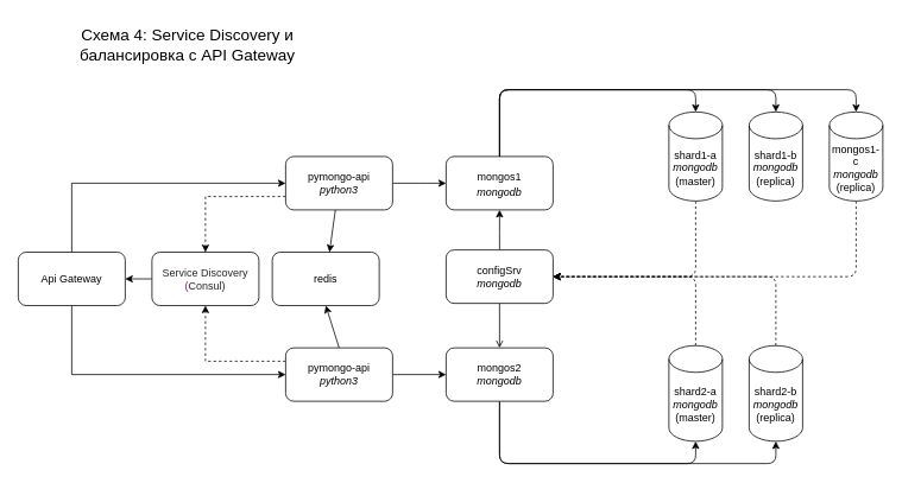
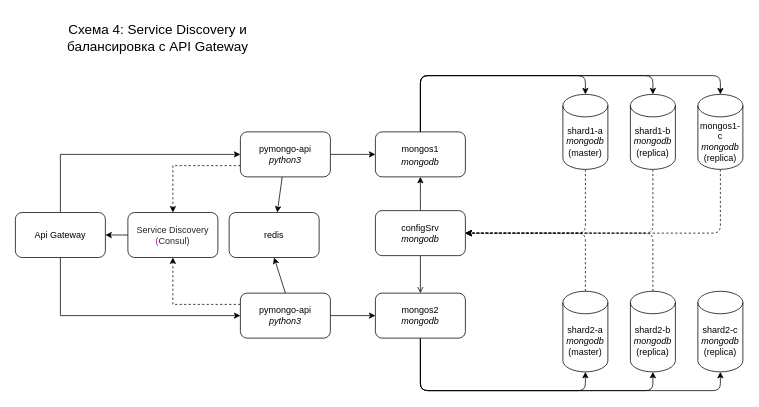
  <mxCell id="0" />
  <mxCell id="1" parent="0" />
  <mxCell id="2" value="Схема 4: Service Discovery и балансировка с API Gateway" style="text;html=1;strokeColor=none;fillColor=none;align=center;verticalAlign=middle;whiteSpace=wrap;rounded=0;fontFamily=Helvetica;fontSize=18;" parent="1" vertex="1"><mxGeometry x="50" y="20" width="320" height="60" as="geometry" /></mxCell>
  <mxCell id="3" style="edgeStyle=orthogonalEdgeStyle;html=1;entryX=1;entryY=0.5;entryDx=0;entryDy=0;dashed=1;exitX=0.5;exitY=0;exitDx=0;exitDy=0;exitPerimeter=0;" edge="1" parent="1" source="10" target="13"><mxGeometry relative="1" as="geometry"><mxPoint x="830" y="242.5" as="sourcePoint" /><Array as="points"><mxPoint x="780" y="310" /></Array></mxGeometry></mxCell>
  <mxCell id="4" style="edgeStyle=orthogonalEdgeStyle;html=1;entryX=1;entryY=0.5;entryDx=0;entryDy=0;dashed=1;exitX=0.5;exitY=1;exitDx=0;exitDy=0;exitPerimeter=0;" edge="1" parent="1" source="9" target="13"><mxGeometry relative="1" as="geometry"><mxPoint x="900" y="-41.5" as="sourcePoint" /><Array as="points"><mxPoint x="780" y="310" /></Array></mxGeometry></mxCell>
  <mxCell id="5" style="edgeStyle=orthogonalEdgeStyle;rounded=0;orthogonalLoop=1;jettySize=auto;html=1;exitX=1;exitY=0.5;exitDx=0;exitDy=0;entryX=0;entryY=0.5;entryDx=0;entryDy=0;" edge="1" parent="1" source="8"><mxGeometry relative="1" as="geometry"><mxPoint x="500" y="205" as="targetPoint" /></mxGeometry></mxCell>
  <mxCell id="6" style="edgeStyle=none;html=1;" edge="1" parent="1" source="8" target="25"><mxGeometry relative="1" as="geometry" /></mxCell>
  <mxCell id="7" style="edgeStyle=orthogonalEdgeStyle;rounded=0;html=1;exitX=0;exitY=0.75;exitDx=0;exitDy=0;entryX=0.5;entryY=0;entryDx=0;entryDy=0;dashed=1;" edge="1" parent="1" source="8" target="30"><mxGeometry relative="1" as="geometry" /></mxCell>
  <mxCell id="8" value="pymongo-api&lt;br&gt;&lt;i&gt;python3&lt;/i&gt;" style="rounded=1;whiteSpace=wrap;html=1;" vertex="1" parent="1"><mxGeometry x="320" y="175" width="120" height="60" as="geometry" /></mxCell>
  <mxCell id="9" value="shard1-a&lt;br&gt;&lt;i&gt;mongodb&lt;/i&gt;&lt;br&gt;(master)" style="shape=cylinder3;whiteSpace=wrap;html=1;boundedLbl=1;backgroundOutline=1;size=15;" vertex="1" parent="1"><mxGeometry x="750" y="125" width="60" height="100" as="geometry" /></mxCell>
  <mxCell id="10" value="shard2-a&lt;br&gt;&lt;i style=&quot;border-color: var(--border-color);&quot;&gt;mongodb&lt;br&gt;&lt;span style=&quot;font-style: normal;&quot;&gt;(master)&lt;/span&gt;&lt;br&gt;&lt;/i&gt;" style="shape=cylinder3;whiteSpace=wrap;html=1;boundedLbl=1;backgroundOutline=1;size=15;" vertex="1" parent="1"><mxGeometry x="750" y="387.5" width="60" height="107.5" as="geometry" /></mxCell>
  <mxCell id="11" style="edgeStyle=orthogonalEdgeStyle;rounded=0;orthogonalLoop=1;jettySize=auto;html=1;" edge="1" parent="1" source="13" target="17"><mxGeometry relative="1" as="geometry"><mxPoint x="560" y="175" as="targetPoint" /><Array as="points"><mxPoint x="560" y="260" /><mxPoint x="560" y="260" /></Array></mxGeometry></mxCell>
  <mxCell id="12" style="edgeStyle=orthogonalEdgeStyle;rounded=0;html=1;exitX=0.5;exitY=1;exitDx=0;exitDy=0;entryX=0.5;entryY=0;entryDx=0;entryDy=0;endArrow=open;" edge="1" parent="1" source="13" target="38"><mxGeometry relative="1" as="geometry" /></mxCell>
  <mxCell id="13" value="configSrv&lt;br&gt;&lt;i style=&quot;border-color: var(--border-color);&quot;&gt;mongodb&lt;/i&gt;" style="rounded=1;whiteSpace=wrap;html=1;" vertex="1" parent="1"><mxGeometry x="500" y="280" width="120" height="60" as="geometry" /></mxCell>
  <mxCell id="14" style="edgeStyle=orthogonalEdgeStyle;rounded=1;html=1;exitX=0.5;exitY=0;exitDx=0;exitDy=0;entryX=0.5;entryY=0;entryDx=0;entryDy=0;entryPerimeter=0;" edge="1" parent="1" source="17" target="9"><mxGeometry relative="1" as="geometry"><Array as="points"><mxPoint x="560" y="100" /><mxPoint x="780" y="100" /></Array></mxGeometry></mxCell>
  <mxCell id="15" style="edgeStyle=orthogonalEdgeStyle;rounded=1;html=1;exitX=0.5;exitY=0;exitDx=0;exitDy=0;entryX=0.5;entryY=0;entryDx=0;entryDy=0;entryPerimeter=0;" edge="1" parent="1" source="17" target="19"><mxGeometry relative="1" as="geometry"><Array as="points"><mxPoint x="560" y="100" /><mxPoint x="870" y="100" /></Array></mxGeometry></mxCell>
  <mxCell id="16" style="edgeStyle=orthogonalEdgeStyle;rounded=1;html=1;exitX=0.5;exitY=0;exitDx=0;exitDy=0;entryX=0.5;entryY=0;entryDx=0;entryDy=0;entryPerimeter=0;" edge="1" parent="1" source="17" target="21"><mxGeometry relative="1" as="geometry"><Array as="points"><mxPoint x="560" y="100" /><mxPoint x="960" y="100" /></Array></mxGeometry></mxCell>
  <mxCell id="17" value="&lt;div style=&quot;background-color: rgb(255, 255, 255); line-height: 20px;&quot;&gt;&lt;font style=&quot;font-size: 12px;&quot;&gt;mongos1&lt;/font&gt;&lt;/div&gt;&lt;i style=&quot;border-color: var(--border-color);&quot;&gt;&lt;font style=&quot;font-size: 12px;&quot;&gt;mongodb&lt;/font&gt;&lt;/i&gt;" style="rounded=1;whiteSpace=wrap;html=1;" vertex="1" parent="1"><mxGeometry x="500" y="175" width="120" height="60" as="geometry" /></mxCell>
+ <mxCell id="18" style="edgeStyle=orthogonalEdgeStyle;rounded=1;html=1;exitX=0.5;exitY=1;exitDx=0;exitDy=0;exitPerimeter=0;entryX=1;entryY=0.5;entryDx=0;entryDy=0;dashed=1;" edge="1" parent="1" source="19" target="13"><mxGeometry relative="1" as="geometry" /></mxCell>
  <mxCell id="19" value="shard1-b&lt;br&gt;&lt;i&gt;mongodb&lt;/i&gt;&lt;br&gt;(replica)" style="shape=cylinder3;whiteSpace=wrap;html=1;boundedLbl=1;backgroundOutline=1;size=15;" vertex="1" parent="1"><mxGeometry x="840" y="125" width="60" height="100" as="geometry" /></mxCell>
  <mxCell id="20" style="edgeStyle=orthogonalEdgeStyle;rounded=1;html=1;exitX=0.5;exitY=1;exitDx=0;exitDy=0;exitPerimeter=0;entryX=1;entryY=0.5;entryDx=0;entryDy=0;dashed=1;" edge="1" parent="1" source="21" target="13"><mxGeometry relative="1" as="geometry" /></mxCell>
  <mxCell id="21" value="mongos1-c&lt;br&gt;&lt;i&gt;mongodb&lt;br&gt;&lt;/i&gt;(replica)&lt;i&gt;&lt;br&gt;&lt;/i&gt;" style="shape=cylinder3;whiteSpace=wrap;html=1;boundedLbl=1;backgroundOutline=1;size=15;" vertex="1" parent="1"><mxGeometry x="930" y="125" width="60" height="100" as="geometry" /></mxCell>
  <mxCell id="22" style="edgeStyle=orthogonalEdgeStyle;rounded=1;html=1;exitX=0.5;exitY=0;exitDx=0;exitDy=0;exitPerimeter=0;entryX=1;entryY=0.5;entryDx=0;entryDy=0;dashed=1;" edge="1" parent="1" source="23" target="13"><mxGeometry relative="1" as="geometry" /></mxCell>
  <mxCell id="23" value="shard2-b&lt;br&gt;&lt;i style=&quot;border-color: var(--border-color);&quot;&gt;mongodb&lt;br&gt;&lt;span style=&quot;font-style: normal;&quot;&gt;(replica)&lt;/span&gt;&lt;br&gt;&lt;/i&gt;" style="shape=cylinder3;whiteSpace=wrap;html=1;boundedLbl=1;backgroundOutline=1;size=15;" vertex="1" parent="1"><mxGeometry x="840" y="387.5" width="60" height="107.5" as="geometry" /></mxCell>
+ <mxCell id="24" value="shard2-c&lt;br&gt;&lt;i style=&quot;border-color: var(--border-color);&quot;&gt;mongodb&lt;br&gt;&lt;span style=&quot;font-style: normal;&quot;&gt;(replica)&lt;/span&gt;&lt;br&gt;&lt;/i&gt;" style="shape=cylinder3;whiteSpace=wrap;html=1;boundedLbl=1;backgroundOutline=1;size=15;" vertex="1" parent="1"><mxGeometry x="930" y="387.5" width="60" height="107.5" as="geometry" /></mxCell>
  <mxCell id="25" value="redis" style="rounded=1;whiteSpace=wrap;html=1;" vertex="1" parent="1"><mxGeometry x="305" y="282.5" width="120" height="60" as="geometry" /></mxCell>
  <mxCell id="26" style="edgeStyle=orthogonalEdgeStyle;html=1;exitX=0.5;exitY=1;exitDx=0;exitDy=0;rounded=0;entryX=0;entryY=0.5;entryDx=0;entryDy=0;" edge="1" parent="1" source="28" target="34"><mxGeometry relative="1" as="geometry" /></mxCell>
  <mxCell id="27" style="edgeStyle=orthogonalEdgeStyle;rounded=0;html=1;exitX=0.5;exitY=0;exitDx=0;exitDy=0;entryX=0;entryY=0.5;entryDx=0;entryDy=0;" edge="1" parent="1" source="28" target="8"><mxGeometry relative="1" as="geometry" /></mxCell>
  <mxCell id="28" value="Api Gateway" style="rounded=1;whiteSpace=wrap;html=1;" vertex="1" parent="1"><mxGeometry x="20" y="282.5" width="120" height="60" as="geometry" /></mxCell>
  <mxCell id="29" style="edgeStyle=orthogonalEdgeStyle;rounded=0;html=1;exitX=0;exitY=0.5;exitDx=0;exitDy=0;entryX=1;entryY=0.5;entryDx=0;entryDy=0;" edge="1" parent="1" source="30" target="28"><mxGeometry relative="1" as="geometry" /></mxCell>
  <mxCell id="30" value="&lt;span style=&quot;color: rgba(0, 0, 0, 0.85); font-family: &amp;quot;YS Text&amp;quot;, sans-serif; white-space-collapse: preserve; background-color: rgb(255, 255, 255);&quot;&gt;Service Discovery&lt;/span&gt;&lt;div&gt;&lt;font color=&quot;rgba(0, 0, 0, 0.85)&quot; face=&quot;YS Text, sans-serif&quot;&gt;&lt;span style=&quot;white-space-collapse: preserve; background-color: rgb(255, 255, 255);&quot;&gt;(&lt;/span&gt;&lt;/font&gt;&lt;span style=&quot;background-color: rgb(255, 255, 255); color: rgba(0, 0, 0, 0.85); font-family: &amp;quot;YS Text&amp;quot;, sans-serif; white-space-collapse: preserve;&quot;&gt;Consul&lt;/span&gt;&lt;span style=&quot;background-color: rgb(255, 255, 255); white-space-collapse: preserve; color: rgba(0, 0, 0, 0.85); font-family: &amp;quot;YS Text&amp;quot;, sans-serif;&quot;&gt;)&lt;/span&gt;&lt;/div&gt;" style="rounded=1;whiteSpace=wrap;html=1;align=center;fontSize=12;" vertex="1" parent="1"><mxGeometry x="170" y="282.5" width="120" height="60" as="geometry" /></mxCell>
  <mxCell id="31" style="edgeStyle=none;html=1;exitX=0.5;exitY=0;exitDx=0;exitDy=0;entryX=0.5;entryY=1;entryDx=0;entryDy=0;" edge="1" parent="1" source="34" target="25"><mxGeometry relative="1" as="geometry" /></mxCell>
  <mxCell id="32" style="edgeStyle=orthogonalEdgeStyle;rounded=0;html=1;exitX=0;exitY=0.25;exitDx=0;exitDy=0;entryX=0.5;entryY=1;entryDx=0;entryDy=0;dashed=1;" edge="1" parent="1" source="34" target="30"><mxGeometry relative="1" as="geometry" /></mxCell>
  <mxCell id="33" style="edgeStyle=orthogonalEdgeStyle;rounded=0;html=1;exitX=1;exitY=0.5;exitDx=0;exitDy=0;entryX=0;entryY=0.5;entryDx=0;entryDy=0;" edge="1" parent="1" source="34" target="38"><mxGeometry relative="1" as="geometry" /></mxCell>
  <mxCell id="34" value="pymongo-api&lt;br&gt;&lt;i&gt;python3&lt;/i&gt;" style="rounded=1;whiteSpace=wrap;html=1;" vertex="1" parent="1"><mxGeometry x="320" y="390" width="120" height="60" as="geometry" /></mxCell>
  <mxCell id="35" style="edgeStyle=orthogonalEdgeStyle;rounded=1;html=1;exitX=0.5;exitY=1;exitDx=0;exitDy=0;entryX=0.5;entryY=1;entryDx=0;entryDy=0;entryPerimeter=0;" edge="1" parent="1" source="38" target="10"><mxGeometry relative="1" as="geometry"><Array as="points"><mxPoint x="560" y="520" /><mxPoint x="780" y="520" /></Array></mxGeometry></mxCell>
  <mxCell id="36" style="edgeStyle=orthogonalEdgeStyle;rounded=1;html=1;exitX=0.5;exitY=1;exitDx=0;exitDy=0;entryX=0.5;entryY=1;entryDx=0;entryDy=0;entryPerimeter=0;" edge="1" parent="1" source="38" target="23"><mxGeometry relative="1" as="geometry"><Array as="points"><mxPoint x="560" y="520" /><mxPoint x="870" y="520" /></Array></mxGeometry></mxCell>
+ <mxCell id="37" style="edgeStyle=orthogonalEdgeStyle;rounded=1;html=1;exitX=0.5;exitY=1;exitDx=0;exitDy=0;entryX=0.5;entryY=1;entryDx=0;entryDy=0;entryPerimeter=0;" edge="1" parent="1" source="38" target="24"><mxGeometry relative="1" as="geometry"><Array as="points"><mxPoint x="560" y="520" /><mxPoint x="960" y="520" /></Array></mxGeometry></mxCell>
  <mxCell id="38" value="&lt;span style=&quot;border-color: var(--border-color);&quot;&gt;&lt;span style=&quot;background-color: rgb(255, 255, 255);&quot;&gt;mongos2&lt;br&gt;&lt;/span&gt;&lt;i&gt;mongodb&lt;/i&gt;&lt;/span&gt;" style="rounded=1;whiteSpace=wrap;html=1;" vertex="1" parent="1"><mxGeometry x="500" y="390" width="120" height="60" as="geometry" /></mxCell>
